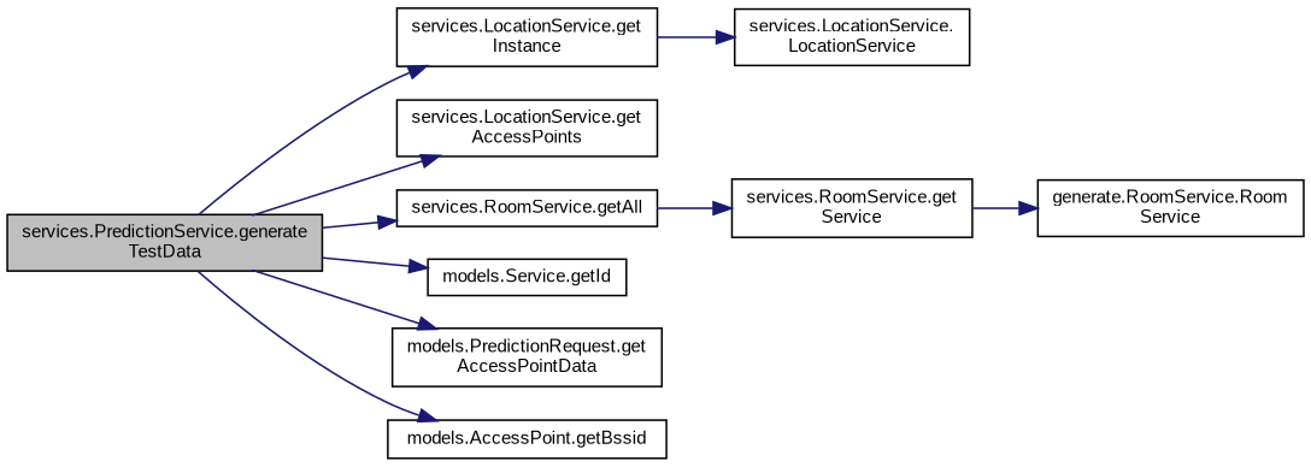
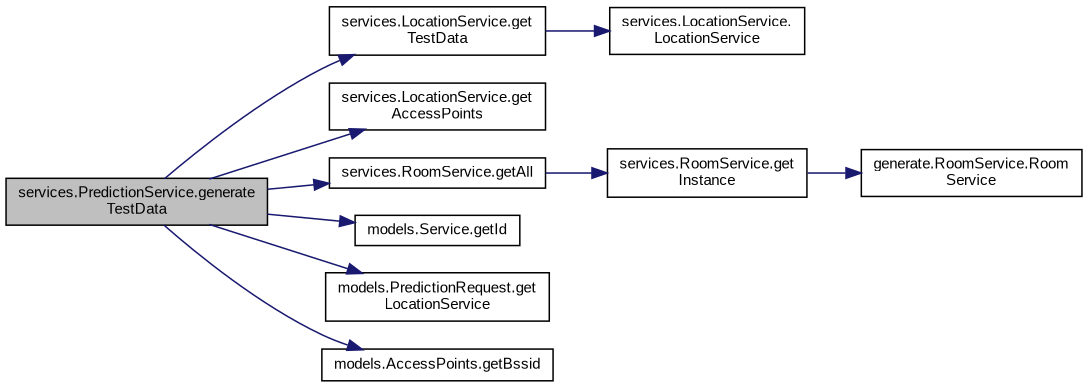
  digraph {
    fontname="Liberation Sans"
    rankdir=LR
    node [color=black fillcolor=white fontname="Liberation Sans" fontsize=10 shape=record style=filled]
    edge [color=midnightblue fontname="Liberation Sans" fontsize=10 labelfontname=Helvetica labelfontsize=10 style=solid]
    n1 [fillcolor=grey75 fontcolor=black height=0.2 label="services.PredictionService.generate\lTestData" width=0.4]
-   n2 [height=0.2 label="services.LocationService.get\lInstance" width=0.4]
+   n2 [height=0.2 label="services.LocationService.get\lTestData" width=0.4]
    n3 [height=0.2 label="services.LocationService.get\lAccessPoints" width=0.4]
    n4 [height=0.2 label="services.RoomService.getAll" width=0.4]
    n5 [height=0.2 label="models.Service.getId" width=0.4]
-   n6 [height=0.2 label="models.PredictionRequest.get\lAccessPointData" width=0.4]
-   n7 [height=0.2 label="models.AccessPoint.getBssid" width=0.4]
+   n6 [height=0.2 label="models.PredictionRequest.get\lLocationService" width=0.4]
+   n7 [height=0.2 label="models.AccessPoints.getBssid" width=0.4]
    n8 [height=0.2 label="services.LocationService.\lLocationService" width=0.4]
-   n9 [height=0.2 label="services.RoomService.get\lService" width=0.4]
+   n9 [height=0.2 label="services.RoomService.get\lInstance" width=0.4]
    n10 [height=0.2 label="generate.RoomService.Room\lService" width=0.4]
    n1 -> n2
    n1 -> n3
    n1 -> n4
    n1 -> n5
    n1 -> n6
    n1 -> n7
    n2 -> n8
    n4 -> n9
    n9 -> n10
  }
